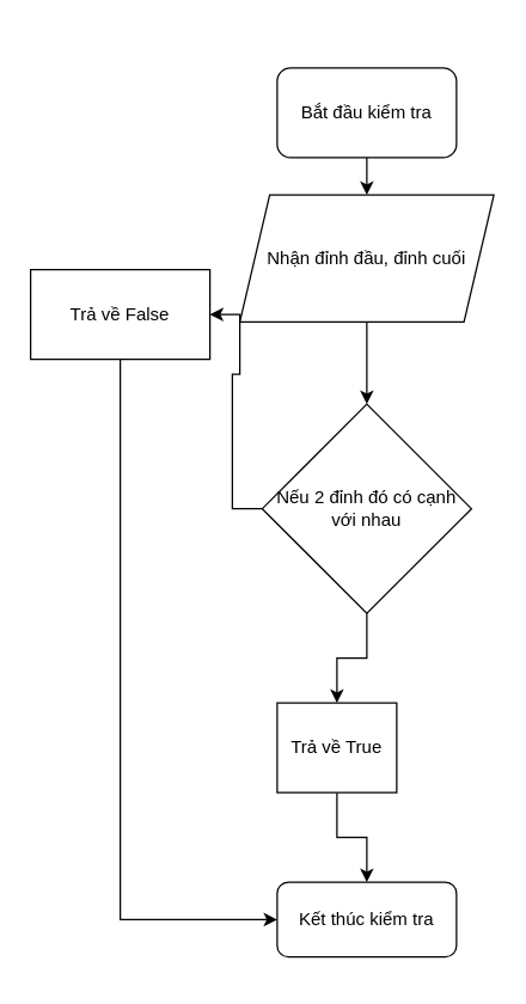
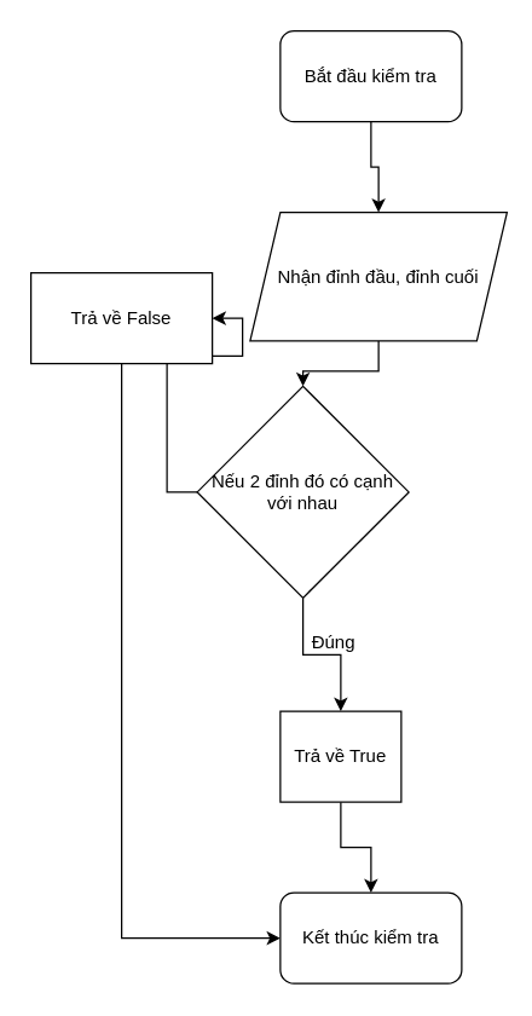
  <mxCell id="0" />
  <mxCell id="1" parent="0" />
  <mxCell id="2" style="edgeStyle=orthogonalEdgeStyle;rounded=0;orthogonalLoop=1;jettySize=auto;html=1;exitX=0.5;exitY=1;exitDx=0;exitDy=0;entryX=0.5;entryY=0;entryDx=0;entryDy=0;" edge="1" parent="1" source="3" target="8"><mxGeometry relative="1" as="geometry" /></mxCell>
- <mxCell id="3" value="Bắt đầu kiểm tra" style="rounded=1;whiteSpace=wrap;html=1;" vertex="1" parent="1"><mxGeometry x="185" y="45" width="120" height="60" as="geometry" /></mxCell>
+ <mxCell id="3" value="Bắt đầu kiểm tra" style="rounded=1;whiteSpace=wrap;html=1;" vertex="1" parent="1"><mxGeometry x="185" y="20" width="120" height="60" as="geometry" /></mxCell>
  <mxCell id="4" style="edgeStyle=orthogonalEdgeStyle;rounded=0;orthogonalLoop=1;jettySize=auto;html=1;exitX=0.5;exitY=1;exitDx=0;exitDy=0;entryX=0.5;entryY=0;entryDx=0;entryDy=0;" edge="1" parent="1" source="6" target="12"><mxGeometry relative="1" as="geometry" /></mxCell>
  <mxCell id="5" style="edgeStyle=orthogonalEdgeStyle;rounded=0;orthogonalLoop=1;jettySize=auto;html=1;exitX=0;exitY=0.5;exitDx=0;exitDy=0;entryX=1;entryY=0.5;entryDx=0;entryDy=0;" edge="1" parent="1" source="6" target="10"><mxGeometry relative="1" as="geometry" /></mxCell>
- <mxCell id="6" value="Nếu 2 đỉnh đó có cạnh với nhau" style="rhombus;whiteSpace=wrap;html=1;" vertex="1" parent="1"><mxGeometry x="175" y="270" width="140" height="140" as="geometry" /></mxCell>
+ <mxCell id="6" value="Nếu 2 đỉnh đó có cạnh với nhau" style="rhombus;whiteSpace=wrap;html=1;" vertex="1" parent="1"><mxGeometry x="130" y="255" width="140" height="140" as="geometry" /></mxCell>
  <mxCell id="7" style="edgeStyle=orthogonalEdgeStyle;rounded=0;orthogonalLoop=1;jettySize=auto;html=1;exitX=0.5;exitY=1;exitDx=0;exitDy=0;entryX=0.5;entryY=0;entryDx=0;entryDy=0;" edge="1" parent="1" source="8" target="6"><mxGeometry relative="1" as="geometry" /></mxCell>
- <mxCell id="8" value="Nhận đỉnh đầu, đỉnh cuối" style="shape=parallelogram;perimeter=parallelogramPerimeter;whiteSpace=wrap;html=1;fixedSize=1;" vertex="1" parent="1"><mxGeometry x="160" y="130" width="170" height="85" as="geometry" /></mxCell>
+ <mxCell id="8" value="Nhận đỉnh đầu, đỉnh cuối" style="shape=parallelogram;perimeter=parallelogramPerimeter;whiteSpace=wrap;html=1;fixedSize=1;" vertex="1" parent="1"><mxGeometry x="165" y="140" width="170" height="85" as="geometry" /></mxCell>
  <mxCell id="9" style="edgeStyle=orthogonalEdgeStyle;rounded=0;orthogonalLoop=1;jettySize=auto;html=1;exitX=0.5;exitY=1;exitDx=0;exitDy=0;entryX=0;entryY=0.5;entryDx=0;entryDy=0;" edge="1" parent="1" source="10" target="13"><mxGeometry relative="1" as="geometry" /></mxCell>
  <mxCell id="10" value="Trả về False" style="rounded=0;whiteSpace=wrap;html=1;" vertex="1" parent="1"><mxGeometry x="20" y="180" width="120" height="60" as="geometry" /></mxCell>
  <mxCell id="11" style="edgeStyle=orthogonalEdgeStyle;rounded=0;orthogonalLoop=1;jettySize=auto;html=1;exitX=0.5;exitY=1;exitDx=0;exitDy=0;entryX=0.5;entryY=0;entryDx=0;entryDy=0;" edge="1" parent="1" source="12" target="13"><mxGeometry relative="1" as="geometry" /></mxCell>
  <mxCell id="12" value="Trả về True" style="rounded=0;whiteSpace=wrap;html=1;" vertex="1" parent="1"><mxGeometry x="185" y="470" width="80" height="60" as="geometry" /></mxCell>
- <mxCell id="13" value="Kết thúc kiểm tra" style="rounded=1;whiteSpace=wrap;html=1;" vertex="1" parent="1"><mxGeometry x="185" y="590" width="120" height="50" as="geometry" /></mxCell>
+ <mxCell id="13" value="Kết thúc kiểm tra" style="rounded=1;whiteSpace=wrap;html=1;" vertex="1" parent="1"><mxGeometry x="185" y="590" width="120" height="60" as="geometry" /></mxCell>
+ <mxCell id="14" value="Đúng" style="text;html=1;align=center;verticalAlign=middle;resizable=0;points=[];autosize=1;strokeColor=none;fillColor=none;" vertex="1" parent="1"><mxGeometry x="195" y="410" width="50" height="30" as="geometry" /></mxCell>
